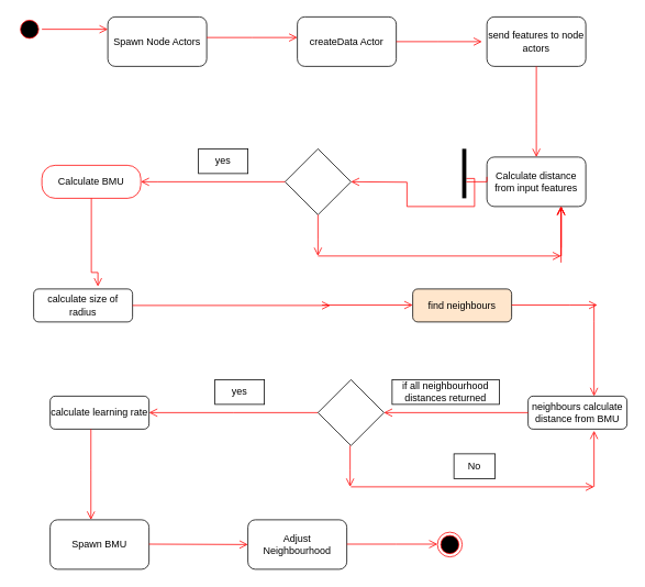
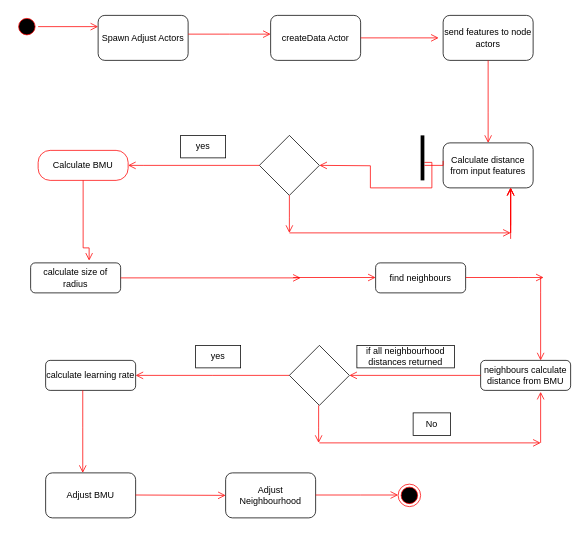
  <mxCell id="0" />
  <mxCell id="1" parent="0" />
- <mxCell id="2" value="Spawn Node Actors" style="rounded=1;whiteSpace=wrap;html=1;" parent="1" vertex="1"><mxGeometry x="130" y="20" width="120" height="60" as="geometry" /></mxCell>
+ <mxCell id="2" value="Spawn Adjust Actors" style="rounded=1;whiteSpace=wrap;html=1;" parent="1" vertex="1"><mxGeometry x="130" y="20" width="120" height="60" as="geometry" /></mxCell>
  <mxCell id="3" value="" style="ellipse;html=1;shape=startState;fillColor=#000000;strokeColor=#ff0000;" parent="1" vertex="1"><mxGeometry x="20" y="20" width="30" height="30" as="geometry" /></mxCell>
  <mxCell id="4" value="" style="edgeStyle=orthogonalEdgeStyle;html=1;verticalAlign=bottom;endArrow=open;endSize=8;strokeColor=#ff0000;rounded=0;entryX=0;entryY=0.25;entryDx=0;entryDy=0;" parent="1" source="3" target="2" edge="1"><mxGeometry relative="1" as="geometry"><mxPoint x="45" y="70" as="targetPoint" /></mxGeometry></mxCell>
  <mxCell id="5" value="createData Actor" style="rounded=1;whiteSpace=wrap;html=1;" parent="1" vertex="1"><mxGeometry x="360" y="20" width="120" height="60" as="geometry" /></mxCell>
  <mxCell id="6" value="" style="edgeStyle=orthogonalEdgeStyle;html=1;verticalAlign=bottom;endArrow=open;endSize=8;strokeColor=#ff0000;rounded=0;entryX=0;entryY=0.25;entryDx=0;entryDy=0;exitX=1;exitY=0.417;exitDx=0;exitDy=0;exitPerimeter=0;" parent="1" source="2" edge="1"><mxGeometry relative="1" as="geometry"><mxPoint x="360" y="45" as="targetPoint" /><mxPoint x="256" y="45" as="sourcePoint" /></mxGeometry></mxCell>
  <mxCell id="7" value="" style="edgeStyle=orthogonalEdgeStyle;html=1;verticalAlign=bottom;endArrow=open;endSize=8;strokeColor=#ff0000;rounded=0;entryX=0;entryY=0.25;entryDx=0;entryDy=0;" parent="1" edge="1"><mxGeometry relative="1" as="geometry"><mxPoint x="584" y="50" as="targetPoint" /><mxPoint x="480" y="50" as="sourcePoint" /><Array as="points"><mxPoint x="530" y="50" /><mxPoint x="530" y="50" /></Array></mxGeometry></mxCell>
  <mxCell id="8" value="send features to node actors" style="rounded=1;whiteSpace=wrap;html=1;" parent="1" vertex="1"><mxGeometry x="590" y="20" width="120" height="60" as="geometry" /></mxCell>
  <mxCell id="9" value="" style="edgeStyle=orthogonalEdgeStyle;html=1;verticalAlign=bottom;endArrow=open;endSize=8;strokeColor=#ff0000;rounded=0;entryX=0.5;entryY=0;entryDx=0;entryDy=0;exitX=0.5;exitY=1;exitDx=0;exitDy=0;" parent="1" source="8" edge="1"><mxGeometry relative="1" as="geometry"><mxPoint x="650" y="190" as="targetPoint" /><mxPoint x="500" y="100" as="sourcePoint" /><Array as="points"><mxPoint x="650" y="150" /></Array></mxGeometry></mxCell>
  <mxCell id="10" value="Calculate distance from input features" style="rounded=1;whiteSpace=wrap;html=1;" parent="1" vertex="1"><mxGeometry x="590" y="190" width="120" height="60" as="geometry" /></mxCell>
  <mxCell id="11" value="" style="edgeStyle=orthogonalEdgeStyle;html=1;verticalAlign=bottom;endArrow=open;endSize=8;strokeColor=#ff0000;rounded=0;exitX=0;exitY=0.4;exitDx=0;exitDy=0;exitPerimeter=0;startArrow=none;" parent="1" source="46" edge="1"><mxGeometry relative="1" as="geometry"><mxPoint x="425" y="220" as="targetPoint" /><mxPoint x="490" y="60" as="sourcePoint" /><Array as="points" /></mxGeometry></mxCell>
  <mxCell id="12" value="" style="rhombus;whiteSpace=wrap;html=1;" parent="1" vertex="1"><mxGeometry x="345" y="180" width="80" height="80" as="geometry" /></mxCell>
  <mxCell id="13" value="" style="edgeStyle=orthogonalEdgeStyle;html=1;verticalAlign=bottom;endArrow=open;endSize=8;strokeColor=#ff0000;rounded=0;exitX=0;exitY=0.5;exitDx=0;exitDy=0;" parent="1" source="12" edge="1"><mxGeometry relative="1" as="geometry"><mxPoint x="170" y="220" as="targetPoint" /><mxPoint x="355" y="190" as="sourcePoint" /><Array as="points"><mxPoint x="190" y="220" /></Array></mxGeometry></mxCell>
  <mxCell id="14" value="calculate size of radius" style="rounded=1;whiteSpace=wrap;html=1;" parent="1" vertex="1"><mxGeometry x="40" y="350" width="120" height="40" as="geometry" /></mxCell>
  <mxCell id="15" value="" style="edgeStyle=orthogonalEdgeStyle;html=1;verticalAlign=bottom;endArrow=open;endSize=8;strokeColor=#ff0000;rounded=0;exitX=1;exitY=0.417;exitDx=0;exitDy=0;exitPerimeter=0;" parent="1" edge="1"><mxGeometry relative="1" as="geometry"><mxPoint x="400" y="370" as="targetPoint" /><mxPoint x="160" y="370.02" as="sourcePoint" /></mxGeometry></mxCell>
- <mxCell id="16" value="find neighbours" style="rounded=1;whiteSpace=wrap;html=1;fillColor=#ffe6cc;" parent="1" vertex="1"><mxGeometry x="500" y="350" width="120" height="40" as="geometry" /></mxCell>
+ <mxCell id="16" value="find neighbours" style="rounded=1;whiteSpace=wrap;html=1;" parent="1" vertex="1"><mxGeometry x="500" y="350" width="120" height="40" as="geometry" /></mxCell>
  <mxCell id="17" value="yes" style="whiteSpace=wrap;html=1;" parent="1" vertex="1"><mxGeometry x="240" y="180" width="60" height="30" as="geometry" /></mxCell>
  <mxCell id="18" value="" style="edgeStyle=orthogonalEdgeStyle;html=1;verticalAlign=bottom;endArrow=open;endSize=8;strokeColor=#ff0000;rounded=0;entryX=0;entryY=0.25;entryDx=0;entryDy=0;exitX=1;exitY=0.417;exitDx=0;exitDy=0;exitPerimeter=0;" parent="1" edge="1"><mxGeometry relative="1" as="geometry"><mxPoint x="500" y="369.5" as="targetPoint" /><mxPoint x="390" y="369.52" as="sourcePoint" /></mxGeometry></mxCell>
  <mxCell id="19" value="" style="edgeStyle=orthogonalEdgeStyle;html=1;verticalAlign=bottom;endArrow=open;endSize=8;strokeColor=#ff0000;rounded=0;entryX=0;entryY=0.25;entryDx=0;entryDy=0;" parent="1" edge="1"><mxGeometry relative="1" as="geometry"><mxPoint x="724" y="369.5" as="targetPoint" /><mxPoint x="620" y="369.5" as="sourcePoint" /><Array as="points"><mxPoint x="690" y="369.5" /><mxPoint x="690" y="369.5" /></Array></mxGeometry></mxCell>
  <mxCell id="20" value="" style="edgeStyle=orthogonalEdgeStyle;html=1;verticalAlign=bottom;endArrow=open;endSize=8;strokeColor=#ff0000;rounded=0;entryX=0.5;entryY=0;entryDx=0;entryDy=0;exitX=0.5;exitY=1;exitDx=0;exitDy=0;" parent="1" edge="1"><mxGeometry relative="1" as="geometry"><mxPoint x="720" y="480" as="targetPoint" /><mxPoint x="720" y="370" as="sourcePoint" /><Array as="points"><mxPoint x="720" y="390" /><mxPoint x="720" y="390" /></Array></mxGeometry></mxCell>
  <mxCell id="21" value="neighbours calculate distance from BMU" style="rounded=1;whiteSpace=wrap;html=1;" parent="1" vertex="1"><mxGeometry x="640" y="480" width="120" height="40" as="geometry" /></mxCell>
  <mxCell id="22" value="" style="edgeStyle=orthogonalEdgeStyle;html=1;verticalAlign=bottom;endArrow=open;endSize=8;strokeColor=#ff0000;rounded=0;entryX=1;entryY=0.5;entryDx=0;entryDy=0;exitX=0;exitY=0.5;exitDx=0;exitDy=0;" parent="1" source="21" target="24" edge="1"><mxGeometry relative="1" as="geometry"><mxPoint x="490" y="500" as="targetPoint" /><mxPoint x="630" y="500" as="sourcePoint" /><Array as="points" /></mxGeometry></mxCell>
  <mxCell id="23" value="" style="edgeStyle=orthogonalEdgeStyle;html=1;verticalAlign=bottom;endArrow=open;endSize=8;strokeColor=#ff0000;rounded=0;exitX=0;exitY=0.5;exitDx=0;exitDy=0;" parent="1" source="24" edge="1"><mxGeometry relative="1" as="geometry"><mxPoint x="180" y="500" as="targetPoint" /><mxPoint x="355" y="500" as="sourcePoint" /><Array as="points" /></mxGeometry></mxCell>
  <mxCell id="24" value="" style="rhombus;whiteSpace=wrap;html=1;" parent="1" vertex="1"><mxGeometry x="385" y="460" width="80" height="80" as="geometry" /></mxCell>
  <mxCell id="25" value="if all neighbourhood distances returned" style="whiteSpace=wrap;html=1;" parent="1" vertex="1"><mxGeometry x="475" y="460" width="130" height="30" as="geometry" /></mxCell>
  <mxCell id="26" value="yes" style="whiteSpace=wrap;html=1;" parent="1" vertex="1"><mxGeometry x="260" y="460" width="60" height="30" as="geometry" /></mxCell>
  <mxCell id="27" value="calculate learning rate" style="rounded=1;whiteSpace=wrap;html=1;" parent="1" vertex="1"><mxGeometry x="60" y="480" width="120" height="40" as="geometry" /></mxCell>
  <mxCell id="28" value="" style="edgeStyle=orthogonalEdgeStyle;html=1;verticalAlign=bottom;endArrow=open;endSize=8;strokeColor=#ff0000;rounded=0;entryX=0.5;entryY=0;entryDx=0;entryDy=0;exitX=0.5;exitY=1;exitDx=0;exitDy=0;" parent="1" edge="1"><mxGeometry relative="1" as="geometry"><mxPoint x="109.5" y="630" as="targetPoint" /><mxPoint x="109.5" y="520" as="sourcePoint" /><Array as="points"><mxPoint x="109.5" y="570" /><mxPoint x="109.5" y="570" /></Array></mxGeometry></mxCell>
- <mxCell id="29" value="Spawn BMU" style="rounded=1;whiteSpace=wrap;html=1;" parent="1" vertex="1"><mxGeometry x="60" y="630" width="120" height="60" as="geometry" /></mxCell>
+ <mxCell id="29" value="Adjust BMU" style="rounded=1;whiteSpace=wrap;html=1;" parent="1" vertex="1"><mxGeometry x="60" y="630" width="120" height="60" as="geometry" /></mxCell>
  <mxCell id="30" value="Adjust Neighbourhood" style="rounded=1;whiteSpace=wrap;html=1;" parent="1" vertex="1"><mxGeometry x="300" y="630" width="120" height="60" as="geometry" /></mxCell>
  <mxCell id="31" value="" style="edgeStyle=orthogonalEdgeStyle;html=1;verticalAlign=bottom;endArrow=open;endSize=8;strokeColor=#ff0000;rounded=0;entryX=0;entryY=0.5;entryDx=0;entryDy=0;exitX=1;exitY=0.417;exitDx=0;exitDy=0;exitPerimeter=0;" parent="1" target="30" edge="1"><mxGeometry relative="1" as="geometry"><mxPoint x="290" y="659.5" as="targetPoint" /><mxPoint x="180" y="659.52" as="sourcePoint" /><Array as="points" /></mxGeometry></mxCell>
  <mxCell id="32" value="" style="ellipse;html=1;shape=endState;fillColor=#000000;strokeColor=#ff0000;" parent="1" vertex="1"><mxGeometry x="530" y="645" width="30" height="30" as="geometry" /></mxCell>
  <mxCell id="33" value="" style="edgeStyle=orthogonalEdgeStyle;html=1;verticalAlign=bottom;endArrow=open;endSize=8;strokeColor=#ff0000;rounded=0;entryX=0;entryY=0.25;entryDx=0;entryDy=0;exitX=1;exitY=0.417;exitDx=0;exitDy=0;exitPerimeter=0;" parent="1" edge="1"><mxGeometry relative="1" as="geometry"><mxPoint x="530" y="659.5" as="targetPoint" /><mxPoint x="420" y="659.52" as="sourcePoint" /><Array as="points"><mxPoint x="480" y="659.5" /><mxPoint x="480" y="659.5" /></Array></mxGeometry></mxCell>
  <mxCell id="34" value="" style="edgeStyle=orthogonalEdgeStyle;html=1;verticalAlign=bottom;endArrow=open;endSize=8;strokeColor=#ff0000;rounded=0;exitX=0.5;exitY=1;exitDx=0;exitDy=0;" parent="1" edge="1"><mxGeometry relative="1" as="geometry"><mxPoint x="424" y="590" as="targetPoint" /><mxPoint x="424" y="540" as="sourcePoint" /><Array as="points"><mxPoint x="424" y="570" /><mxPoint x="424" y="570" /></Array></mxGeometry></mxCell>
  <mxCell id="35" value="" style="edgeStyle=orthogonalEdgeStyle;html=1;verticalAlign=bottom;endArrow=open;endSize=8;strokeColor=#ff0000;rounded=0;exitX=1;exitY=0.417;exitDx=0;exitDy=0;exitPerimeter=0;" parent="1" edge="1"><mxGeometry relative="1" as="geometry"><mxPoint x="720" y="590" as="targetPoint" /><mxPoint x="425" y="590.02" as="sourcePoint" /></mxGeometry></mxCell>
  <mxCell id="36" value="No" style="whiteSpace=wrap;html=1;" parent="1" vertex="1"><mxGeometry x="550" y="550" width="50" height="30" as="geometry" /></mxCell>
  <mxCell id="37" value="" style="edgeStyle=orthogonalEdgeStyle;html=1;verticalAlign=bottom;endArrow=open;endSize=8;strokeColor=#ff0000;rounded=0;exitX=0.5;exitY=1;exitDx=0;exitDy=0;" parent="1" edge="1"><mxGeometry relative="1" as="geometry"><mxPoint x="720" y="522" as="targetPoint" /><mxPoint x="720" y="590" as="sourcePoint" /><Array as="points"><mxPoint x="720" y="522" /></Array></mxGeometry></mxCell>
  <mxCell id="38" value="" style="edgeStyle=orthogonalEdgeStyle;html=1;verticalAlign=bottom;endArrow=open;endSize=8;strokeColor=#ff0000;rounded=0;exitX=0.5;exitY=1;exitDx=0;exitDy=0;" parent="1" edge="1"><mxGeometry relative="1" as="geometry"><mxPoint x="385" y="310" as="targetPoint" /><mxPoint x="385" y="260" as="sourcePoint" /><Array as="points"><mxPoint x="385" y="290" /><mxPoint x="385" y="290" /></Array></mxGeometry></mxCell>
  <mxCell id="39" value="" style="edgeStyle=orthogonalEdgeStyle;html=1;verticalAlign=bottom;endArrow=open;endSize=8;strokeColor=#ff0000;rounded=0;exitX=1;exitY=0.417;exitDx=0;exitDy=0;exitPerimeter=0;" parent="1" edge="1"><mxGeometry relative="1" as="geometry"><mxPoint x="680" y="310" as="targetPoint" /><mxPoint x="385" y="310.02" as="sourcePoint" /></mxGeometry></mxCell>
  <mxCell id="40" value="" style="edgeStyle=orthogonalEdgeStyle;html=1;verticalAlign=bottom;endArrow=open;endSize=8;strokeColor=#ff0000;rounded=0;exitX=0.5;exitY=1;exitDx=0;exitDy=0;" parent="1" edge="1"><mxGeometry relative="1" as="geometry"><mxPoint x="680" y="250" as="targetPoint" /><mxPoint x="680" y="318" as="sourcePoint" /><Array as="points"><mxPoint x="680" y="250" /></Array></mxGeometry></mxCell>
  <mxCell id="41" value="" style="edgeStyle=orthogonalEdgeStyle;html=1;verticalAlign=bottom;endArrow=open;endSize=8;strokeColor=#ff0000;rounded=0;" parent="1" edge="1"><mxGeometry relative="1" as="geometry"><mxPoint x="680" y="250" as="targetPoint" /><mxPoint x="680" y="310" as="sourcePoint" /><Array as="points"><mxPoint x="680" y="250" /></Array></mxGeometry></mxCell>
  <mxCell id="42" value="" style="edgeStyle=orthogonalEdgeStyle;html=1;verticalAlign=bottom;endArrow=open;endSize=8;strokeColor=#ff0000;rounded=0;" parent="1" edge="1"><mxGeometry relative="1" as="geometry"><mxPoint x="680" y="250" as="targetPoint" /><mxPoint x="680" y="310" as="sourcePoint" /><Array as="points"><mxPoint x="680" y="250" /></Array></mxGeometry></mxCell>
  <mxCell id="43" value="" style="edgeStyle=orthogonalEdgeStyle;html=1;verticalAlign=bottom;endArrow=open;endSize=8;strokeColor=#ff0000;rounded=0;" parent="1" edge="1"><mxGeometry relative="1" as="geometry"><mxPoint x="680" y="250" as="targetPoint" /><mxPoint x="680" y="300" as="sourcePoint" /><Array as="points"><mxPoint x="680" y="250" /></Array></mxGeometry></mxCell>
  <mxCell id="44" value="Calculate BMU" style="rounded=1;whiteSpace=wrap;html=1;arcSize=40;fontColor=#000000;fillColor=#FFFFFF;strokeColor=#ff0000;" vertex="1" parent="1"><mxGeometry x="50" y="200" width="120" height="40" as="geometry" /></mxCell>
  <mxCell id="45" value="" style="edgeStyle=orthogonalEdgeStyle;html=1;verticalAlign=bottom;endArrow=open;endSize=8;strokeColor=#ff0000;rounded=0;" edge="1" source="44" parent="1"><mxGeometry relative="1" as="geometry"><mxPoint x="118" y="347" as="targetPoint" /><Array as="points"><mxPoint x="110" y="330" /><mxPoint x="118" y="330" /></Array></mxGeometry></mxCell>
  <mxCell id="46" value="" style="html=1;points=[];perimeter=orthogonalPerimeter;fillColor=#000000;strokeColor=none;direction=west;" vertex="1" parent="1"><mxGeometry x="560" y="180" width="5" height="60" as="geometry" /></mxCell>
  <mxCell id="47" value="" style="edgeStyle=orthogonalEdgeStyle;html=1;verticalAlign=bottom;endArrow=none;endSize=8;strokeColor=#ff0000;rounded=0;exitX=0;exitY=0.4;exitDx=0;exitDy=0;exitPerimeter=0;" edge="1" parent="1" source="10" target="46"><mxGeometry relative="1" as="geometry"><mxPoint x="425" y="220" as="targetPoint" /><mxPoint x="590" y="214" as="sourcePoint" /><Array as="points"><mxPoint x="590" y="220" /></Array></mxGeometry></mxCell>
